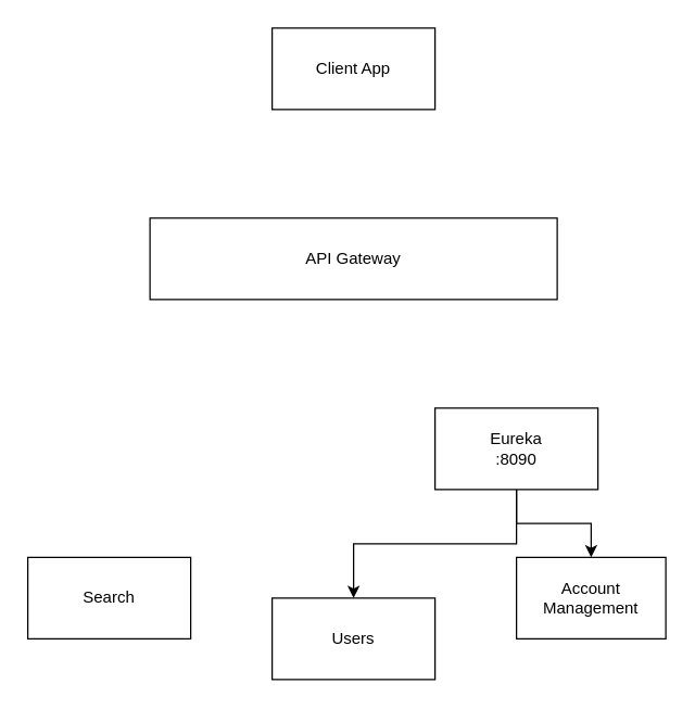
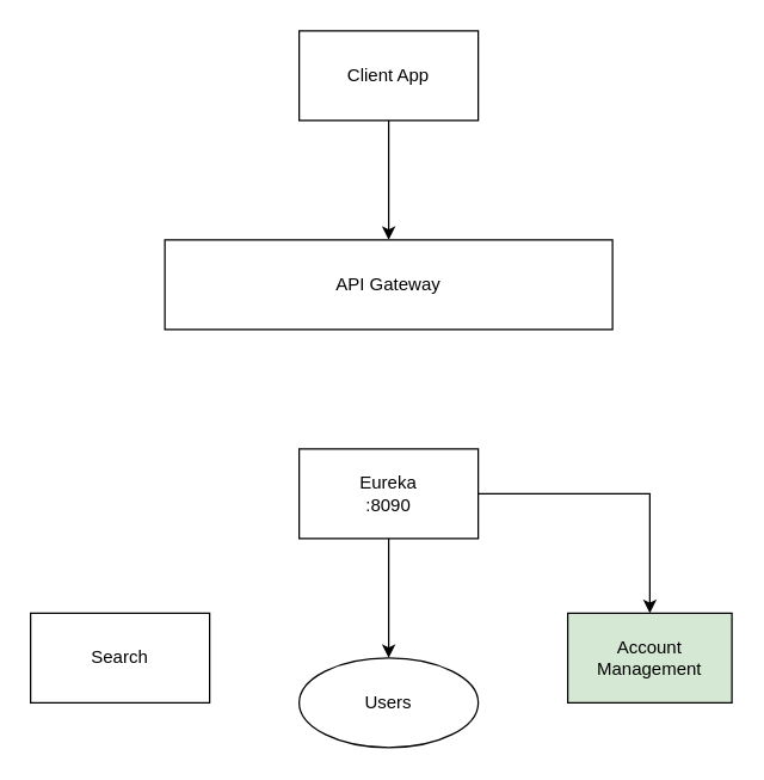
  <mxCell id="0" />
  <mxCell id="1" parent="0" />
+ <mxCell id="2" value="" style="edgeStyle=orthogonalEdgeStyle;rounded=0;orthogonalLoop=1;jettySize=auto;html=1;" parent="1" source="3" target="4" edge="1"><mxGeometry relative="1" as="geometry" /></mxCell>
  <mxCell id="3" value="Client App" style="rounded=0;whiteSpace=wrap;html=1;" parent="1" vertex="1"><mxGeometry x="200" y="20" width="120" height="60" as="geometry" /></mxCell>
  <mxCell id="4" value="API Gateway" style="rounded=0;whiteSpace=wrap;html=1;" parent="1" vertex="1"><mxGeometry x="110" y="160" width="300" height="60" as="geometry" /></mxCell>
  <mxCell id="5" value="" style="edgeStyle=orthogonalEdgeStyle;rounded=0;orthogonalLoop=1;jettySize=auto;html=1;" parent="1" source="7" target="9" edge="1"><mxGeometry relative="1" as="geometry" /></mxCell>
  <mxCell id="6" value="" style="edgeStyle=orthogonalEdgeStyle;rounded=0;orthogonalLoop=1;jettySize=auto;html=1;" parent="1" source="7" target="10" edge="1"><mxGeometry relative="1" as="geometry" /></mxCell>
- <mxCell id="7" value="Eureka&lt;div&gt;:8090&lt;/div&gt;" style="whiteSpace=wrap;html=1;rounded=0;" parent="1" vertex="1"><mxGeometry x="320" y="300" width="120" height="60" as="geometry" /></mxCell>
+ <mxCell id="7" value="Eureka&lt;div&gt;:8090&lt;/div&gt;" style="whiteSpace=wrap;html=1;rounded=0;" parent="1" vertex="1"><mxGeometry x="200" y="300" width="120" height="60" as="geometry" /></mxCell>
  <mxCell id="8" value="Search" style="whiteSpace=wrap;html=1;rounded=0;" parent="1" vertex="1"><mxGeometry x="20" y="410" width="120" height="60" as="geometry" /></mxCell>
- <mxCell id="9" value="Users" style="whiteSpace=wrap;html=1;rounded=0;" parent="1" vertex="1"><mxGeometry x="200" y="440" width="120" height="60" as="geometry" /></mxCell>
- <mxCell id="10" value="Account Management" style="whiteSpace=wrap;html=1;rounded=0;" parent="1" vertex="1"><mxGeometry x="380" y="410" width="110" height="60" as="geometry" /></mxCell>
+ <mxCell id="9" value="Users" style="ellipse;whiteSpace=wrap;html=1;" parent="1" vertex="1"><mxGeometry x="200" y="440" width="120" height="60" as="geometry" /></mxCell>
+ <mxCell id="10" value="Account Management" style="whiteSpace=wrap;html=1;rounded=0;fillColor=#d5e8d4;" parent="1" vertex="1"><mxGeometry x="380" y="410" width="110" height="60" as="geometry" /></mxCell>
